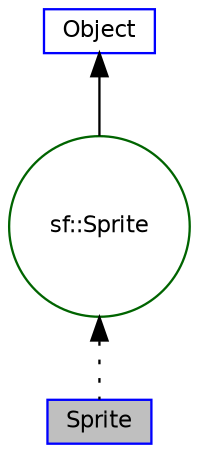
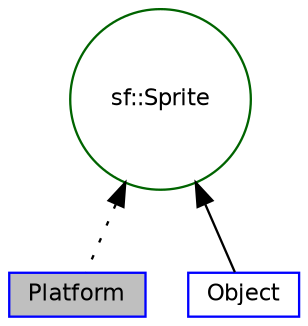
  digraph {
    node [color=blue fillcolor=white fontname=Helvetica fontsize=10 shape=box style=filled]
    edge [color=black dir=back fontname=Helvetica fontsize=10 labelfontname=Helvetica labelfontsize=10]
-   n1 [fillcolor=grey75 fontcolor=black height=0.2 label=Sprite width=0.4]
+   n1 [fillcolor=grey75 fontcolor=black height=0.2 label=Platform width=0.4]
    n2 [height=0.2 label=Object width=0.4]
    n3 [color=darkgreen height=0.2 label="sf::Sprite" shape=circle width=0.4]
    n3 -> n1 [style=dotted]
-   n2 -> n3 [style=solid]
+   n3 -> n2 [style=solid]
  }
